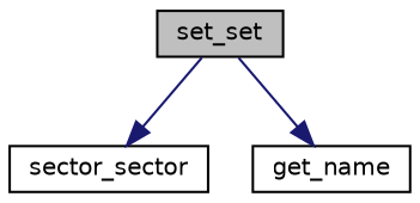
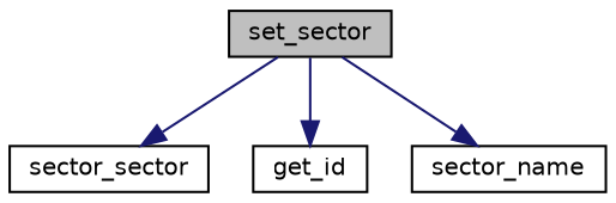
  digraph {
    rankdir=TB
    node [color=black fillcolor=white fontname=Helvetica fontsize=10 shape=record style=filled]
    edge [color=midnightblue fontname=Helvetica fontsize=10 labelfontname=Helvetica labelfontsize=10 style=solid]
-   n1 [fillcolor=grey75 fontcolor=black height=0.2 label=set_set width=0.4]
+   n1 [fillcolor=grey75 fontcolor=black height=0.2 label=set_sector width=0.4]
    n2 [height=0.2 label=sector_sector width=0.4]
-   n4 [height=0.2 label=get_name width=0.4]
+   n3 [height=0.2 label=get_id width=0.4]
+   n4 [height=0.2 label=sector_name width=0.4]
    n1 -> n2
+   n1 -> n3
    n1 -> n4
  }
